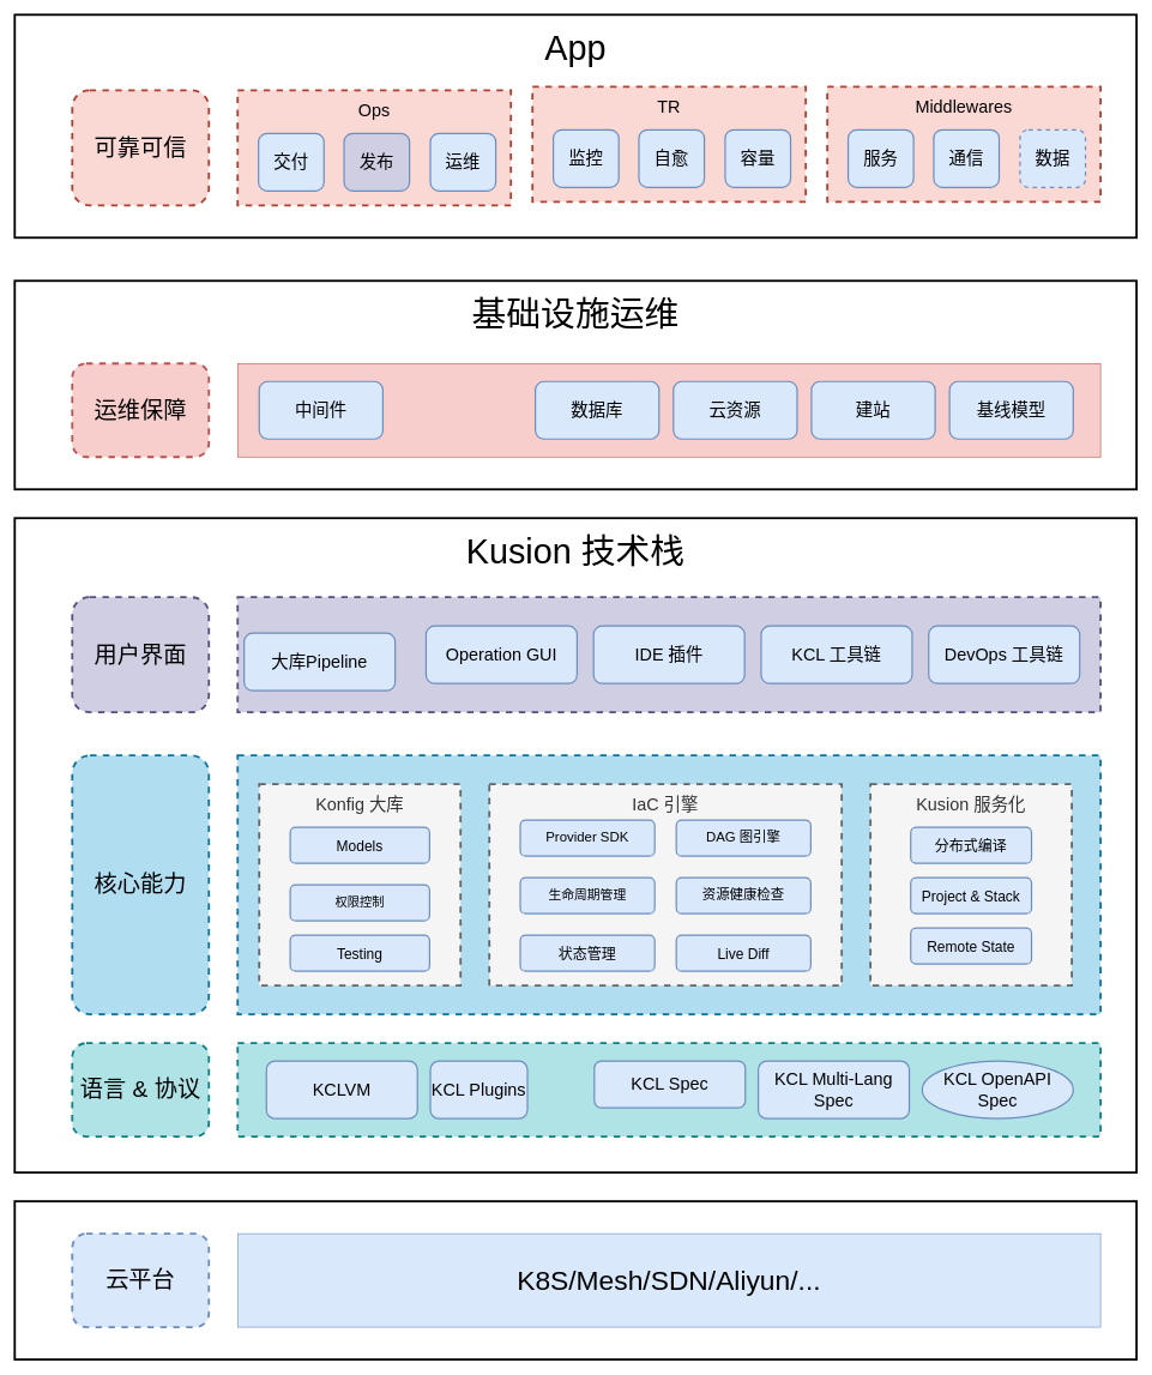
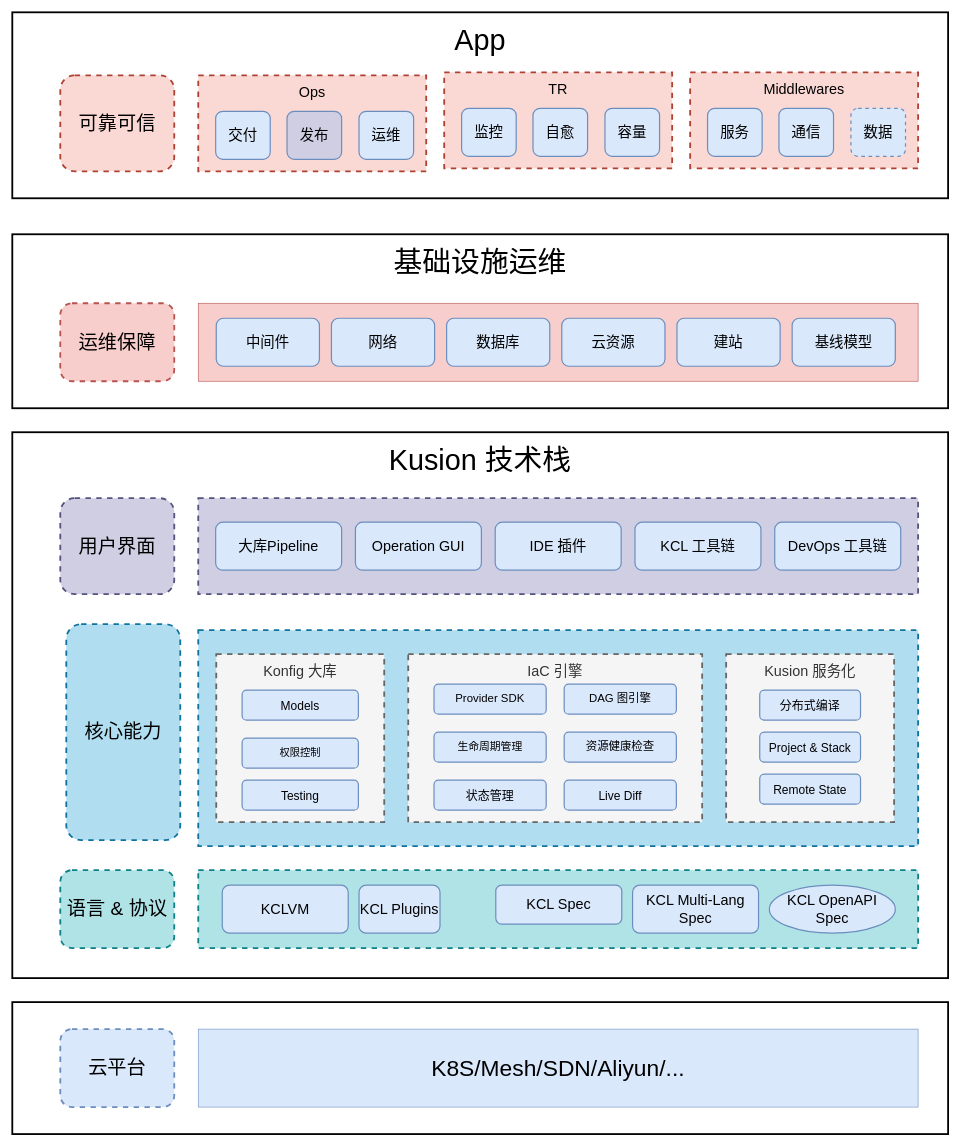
  <mxCell id="0" />
  <mxCell id="1" parent="0" />
  <mxCell id="2" value="" style="rounded=0;whiteSpace=wrap;html=1;strokeWidth=3;fillColor=none;" parent="1" vertex="1"><mxGeometry x="20" y="1670" width="1560" height="220" as="geometry" /></mxCell>
  <mxCell id="3" value="&lt;font style=&quot;font-size: 48px&quot;&gt;App&lt;/font&gt;" style="rounded=0;whiteSpace=wrap;html=1;fontSize=22;strokeWidth=3;verticalAlign=top;spacingTop=12;fillColor=none;" parent="1" vertex="1"><mxGeometry x="20" y="20" width="1560" height="310" as="geometry" /></mxCell>
  <mxCell id="4" value="&lt;font style=&quot;font-size: 48px&quot;&gt;Kusion 技术栈&lt;/font&gt;" style="rounded=0;whiteSpace=wrap;html=1;strokeWidth=3;fillColor=none;verticalAlign=top;spacingTop=12;" parent="1" vertex="1"><mxGeometry x="20" y="720" width="1560" height="910" as="geometry" /></mxCell>
  <mxCell id="5" value="" style="rounded=0;whiteSpace=wrap;html=1;dashed=1;strokeWidth=3;fillColor=#b1ddf0;verticalAlign=middle;strokeColor=#10739e;" parent="1" vertex="1"><mxGeometry x="330" y="1050" width="1200" height="360" as="geometry" /></mxCell>
  <mxCell id="6" value="" style="rounded=0;whiteSpace=wrap;html=1;dashed=1;strokeWidth=3;fillColor=#d0cee2;verticalAlign=middle;strokeColor=#56517e;" parent="1" vertex="1"><mxGeometry x="330" y="830" width="1200" height="160" as="geometry" /></mxCell>
  <mxCell id="7" value="" style="rounded=0;whiteSpace=wrap;html=1;dashed=1;strokeWidth=3;fillColor=#b0e3e6;verticalAlign=middle;strokeColor=#0e8088;" parent="1" vertex="1"><mxGeometry x="330" y="1450" width="1200" height="130" as="geometry" /></mxCell>
  <mxCell id="8" value="KCLVM" style="rounded=1;whiteSpace=wrap;html=1;strokeWidth=2;fillColor=#dae8fc;strokeColor=#6c8ebf;fontSize=24;" parent="1" vertex="1"><mxGeometry x="370" y="1475" width="210" height="80" as="geometry" /></mxCell>
  <mxCell id="9" value="KCL Plugins" style="rounded=1;whiteSpace=wrap;html=1;strokeWidth=2;fillColor=#dae8fc;strokeColor=#6c8ebf;fontSize=24;" parent="1" vertex="1"><mxGeometry x="598" y="1475" width="135" height="80" as="geometry" /></mxCell>
  <mxCell id="10" value="KCL Spec" style="rounded=1;whiteSpace=wrap;html=1;strokeWidth=2;fillColor=#dae8fc;strokeColor=#6c8ebf;fontSize=24;" parent="1" vertex="1"><mxGeometry x="826" y="1475" width="210" height="65" as="geometry" /></mxCell>
  <mxCell id="11" value="KCL Multi-Lang Spec" style="rounded=1;whiteSpace=wrap;html=1;strokeWidth=2;fillColor=#dae8fc;strokeColor=#6c8ebf;fontSize=24;" parent="1" vertex="1"><mxGeometry x="1054" y="1475" width="210" height="80" as="geometry" /></mxCell>
  <mxCell id="12" value="KCL OpenAPI Spec" style="ellipse;whiteSpace=wrap;html=1;strokeWidth=2;fillColor=#dae8fc;strokeColor=#6c8ebf;fontSize=24;" parent="1" vertex="1"><mxGeometry x="1282" y="1475" width="210" height="80" as="geometry" /></mxCell>
  <mxCell id="13" value="" style="group" parent="1" vertex="1" connectable="0"><mxGeometry x="1210" y="1090" width="280" height="280" as="geometry" /></mxCell>
  <mxCell id="14" value="&lt;font style=&quot;font-size: 24px&quot;&gt;Kusion 服务化&lt;/font&gt;" style="rounded=0;whiteSpace=wrap;html=1;strokeWidth=3;dashed=1;verticalAlign=top;spacingTop=8;fillColor=#f5f5f5;strokeColor=#666666;fontColor=#333333;" parent="13" vertex="1"><mxGeometry width="280" height="280" as="geometry" /></mxCell>
  <mxCell id="15" value="分布式编译" style="rounded=1;whiteSpace=wrap;html=1;strokeWidth=2;fillColor=#dae8fc;strokeColor=#6c8ebf;fontSize=20;" parent="13" vertex="1"><mxGeometry x="56.0" y="60" width="168.0" height="50" as="geometry" /></mxCell>
  <mxCell id="16" value="Project &amp;amp; Stack" style="rounded=1;whiteSpace=wrap;html=1;strokeWidth=2;fillColor=#dae8fc;strokeColor=#6c8ebf;fontSize=20;" parent="13" vertex="1"><mxGeometry x="56.0" y="130" width="168.0" height="50" as="geometry" /></mxCell>
  <mxCell id="17" value="Remote State" style="rounded=1;whiteSpace=wrap;html=1;strokeWidth=2;fillColor=#dae8fc;strokeColor=#6c8ebf;fontSize=20;" parent="13" vertex="1"><mxGeometry x="56.0" y="200" width="168.0" height="50" as="geometry" /></mxCell>
- <mxCell id="18" value="大库Pipeline" style="rounded=1;whiteSpace=wrap;html=1;strokeWidth=2;fillColor=#dae8fc;strokeColor=#6c8ebf;fontSize=24;" parent="1" vertex="1"><mxGeometry x="339" y="880" width="210" height="80" as="geometry" /></mxCell>
+ <mxCell id="18" value="大库Pipeline" style="rounded=1;whiteSpace=wrap;html=1;strokeWidth=2;fillColor=#dae8fc;strokeColor=#6c8ebf;fontSize=24;" parent="1" vertex="1"><mxGeometry x="359" y="870" width="210" height="80" as="geometry" /></mxCell>
  <mxCell id="19" value="Operation GUI" style="rounded=1;whiteSpace=wrap;html=1;strokeWidth=2;fillColor=#dae8fc;strokeColor=#6c8ebf;fontSize=24;" parent="1" vertex="1"><mxGeometry x="592" y="870" width="210" height="80" as="geometry" /></mxCell>
  <mxCell id="20" value="IDE 插件" style="rounded=1;whiteSpace=wrap;html=1;strokeWidth=2;fillColor=#dae8fc;strokeColor=#6c8ebf;fontSize=24;" parent="1" vertex="1"><mxGeometry x="825" y="870" width="210" height="80" as="geometry" /></mxCell>
  <mxCell id="21" value="KCL 工具链" style="rounded=1;whiteSpace=wrap;html=1;strokeWidth=2;fillColor=#dae8fc;strokeColor=#6c8ebf;fontSize=24;" parent="1" vertex="1"><mxGeometry x="1058" y="870" width="210" height="80" as="geometry" /></mxCell>
  <mxCell id="22" value="DevOps 工具链" style="rounded=1;whiteSpace=wrap;html=1;strokeWidth=2;fillColor=#dae8fc;strokeColor=#6c8ebf;fontSize=24;" parent="1" vertex="1"><mxGeometry x="1291" y="870" width="210" height="80" as="geometry" /></mxCell>
  <mxCell id="23" value="&lt;font style=&quot;font-size: 32px&quot;&gt;可靠可信&lt;/font&gt;" style="rounded=1;whiteSpace=wrap;html=1;dashed=1;strokeWidth=3;fillColor=#fad9d5;verticalAlign=middle;strokeColor=#ae4132;" parent="1" vertex="1"><mxGeometry x="100" y="125" width="190" height="160" as="geometry" /></mxCell>
  <mxCell id="24" value="&lt;font style=&quot;font-size: 32px&quot;&gt;用户界面&lt;/font&gt;" style="rounded=1;whiteSpace=wrap;html=1;dashed=1;strokeWidth=3;fillColor=#d0cee2;verticalAlign=middle;strokeColor=#56517e;" parent="1" vertex="1"><mxGeometry x="100" y="830" width="190" height="160" as="geometry" /></mxCell>
- <mxCell id="25" value="&lt;font style=&quot;font-size: 32px&quot;&gt;核心能力&lt;/font&gt;" style="rounded=1;whiteSpace=wrap;html=1;dashed=1;strokeWidth=3;fillColor=#b1ddf0;verticalAlign=middle;arcSize=13;strokeColor=#10739e;" parent="1" vertex="1"><mxGeometry x="100" y="1050" width="190" height="360" as="geometry" /></mxCell>
+ <mxCell id="25" value="&lt;font style=&quot;font-size: 32px&quot;&gt;核心能力&lt;/font&gt;" style="rounded=1;whiteSpace=wrap;html=1;dashed=1;strokeWidth=3;fillColor=#b1ddf0;verticalAlign=middle;arcSize=13;strokeColor=#10739e;" parent="1" vertex="1"><mxGeometry x="110" y="1040" width="190" height="360" as="geometry" /></mxCell>
  <mxCell id="26" value="&lt;font style=&quot;font-size: 32px&quot;&gt;语言 &amp;amp; 协议&lt;/font&gt;" style="rounded=1;whiteSpace=wrap;html=1;dashed=1;strokeWidth=3;fillColor=#b0e3e6;verticalAlign=middle;strokeColor=#0e8088;" parent="1" vertex="1"><mxGeometry x="100" y="1450" width="190" height="130" as="geometry" /></mxCell>
  <mxCell id="27" value="" style="group" parent="1" vertex="1" connectable="0"><mxGeometry x="680" y="1090" width="490.0" height="280" as="geometry" /></mxCell>
  <mxCell id="28" value="&lt;font style=&quot;font-size: 24px&quot;&gt;IaC 引擎&lt;/font&gt;" style="rounded=0;whiteSpace=wrap;html=1;strokeWidth=3;dashed=1;verticalAlign=top;spacingTop=8;fillColor=#f5f5f5;strokeColor=#666666;fontColor=#333333;" parent="27" vertex="1"><mxGeometry width="490.0" height="280" as="geometry" /></mxCell>
  <mxCell id="29" value="Provider SDK" style="rounded=1;whiteSpace=wrap;html=1;strokeWidth=2;fillColor=#dae8fc;strokeColor=#6c8ebf;fontSize=19;" parent="27" vertex="1"><mxGeometry x="43" y="50" width="187" height="50" as="geometry" /></mxCell>
  <mxCell id="30" value="生命周期管理" style="rounded=1;whiteSpace=wrap;html=1;strokeWidth=2;fillColor=#dae8fc;strokeColor=#6c8ebf;fontSize=18;" parent="27" vertex="1"><mxGeometry x="43" y="130" width="187" height="50" as="geometry" /></mxCell>
  <mxCell id="31" value="状态管理" style="rounded=1;whiteSpace=wrap;html=1;strokeWidth=2;fillColor=#dae8fc;strokeColor=#6c8ebf;fontSize=20;" parent="27" vertex="1"><mxGeometry x="43" y="210" width="187" height="50" as="geometry" /></mxCell>
  <mxCell id="32" value="DAG 图引擎" style="rounded=1;whiteSpace=wrap;html=1;strokeWidth=2;fillColor=#dae8fc;strokeColor=#6c8ebf;fontSize=19;" parent="27" vertex="1"><mxGeometry x="260" y="50" width="187" height="50" as="geometry" /></mxCell>
  <mxCell id="33" value="资源健康检查" style="rounded=1;whiteSpace=wrap;html=1;strokeWidth=2;fillColor=#dae8fc;strokeColor=#6c8ebf;fontSize=19;" parent="27" vertex="1"><mxGeometry x="260" y="130" width="187" height="50" as="geometry" /></mxCell>
  <mxCell id="34" value="Live Diff" style="rounded=1;whiteSpace=wrap;html=1;strokeWidth=2;fillColor=#dae8fc;strokeColor=#6c8ebf;fontSize=20;" parent="27" vertex="1"><mxGeometry x="260" y="210" width="187" height="50" as="geometry" /></mxCell>
  <mxCell id="35" value="" style="group" parent="1" vertex="1" connectable="0"><mxGeometry x="360" y="1090" width="280" height="280" as="geometry" /></mxCell>
  <mxCell id="36" value="&lt;font style=&quot;font-size: 24px;&quot;&gt;Konfig 大库&lt;/font&gt;" style="rounded=0;whiteSpace=wrap;html=1;strokeWidth=3;dashed=1;verticalAlign=top;spacingTop=8;fillColor=#f5f5f5;strokeColor=#666666;fontColor=#333333;fontSize=24;" parent="35" vertex="1"><mxGeometry width="280" height="280" as="geometry" /></mxCell>
  <mxCell id="37" value="Models" style="rounded=1;whiteSpace=wrap;html=1;strokeWidth=2;fillColor=#dae8fc;strokeColor=#6c8ebf;fontSize=20;" parent="35" vertex="1"><mxGeometry x="43.077" y="60" width="193.846" height="50" as="geometry" /></mxCell>
  <mxCell id="38" value="权限控制" style="rounded=1;whiteSpace=wrap;html=1;strokeWidth=2;fillColor=#dae8fc;strokeColor=#6c8ebf;fontSize=17;" parent="35" vertex="1"><mxGeometry x="43.077" y="140" width="193.846" height="50" as="geometry" /></mxCell>
  <mxCell id="39" value="Testing" style="rounded=1;whiteSpace=wrap;html=1;strokeWidth=2;fillColor=#dae8fc;strokeColor=#6c8ebf;fontSize=20;" parent="35" vertex="1"><mxGeometry x="43.077" y="210" width="193.846" height="50" as="geometry" /></mxCell>
  <mxCell id="40" value="" style="group" parent="1" vertex="1" connectable="0"><mxGeometry x="330" y="125" width="380" height="160" as="geometry" /></mxCell>
  <mxCell id="41" value="&lt;font style=&quot;font-size: 24px&quot;&gt;Ops&lt;/font&gt;" style="rounded=0;whiteSpace=wrap;html=1;dashed=1;strokeWidth=3;fillColor=#fad9d5;verticalAlign=top;strokeColor=#ae4132;spacingTop=8;" parent="40" vertex="1"><mxGeometry width="380" height="160" as="geometry" /></mxCell>
  <mxCell id="42" value="" style="group" parent="40" vertex="1" connectable="0"><mxGeometry x="29" y="60" width="330" height="80" as="geometry" /></mxCell>
  <mxCell id="43" value="交付" style="rounded=1;whiteSpace=wrap;html=1;strokeWidth=2;fillColor=#dae8fc;strokeColor=#6c8ebf;fontSize=24;" parent="42" vertex="1"><mxGeometry width="91" height="80" as="geometry" /></mxCell>
  <mxCell id="44" value="发布" style="rounded=1;whiteSpace=wrap;html=1;strokeWidth=2;fillColor=#d0cee2;strokeColor=#6c8ebf;fontSize=24;" parent="42" vertex="1"><mxGeometry x="119" width="91" height="80" as="geometry" /></mxCell>
  <mxCell id="45" value="运维" style="rounded=1;whiteSpace=wrap;html=1;strokeWidth=2;fillColor=#dae8fc;strokeColor=#6c8ebf;fontSize=24;" parent="42" vertex="1"><mxGeometry x="239" width="91" height="80" as="geometry" /></mxCell>
  <mxCell id="46" value="" style="group" parent="1" vertex="1" connectable="0"><mxGeometry x="740" y="120" width="380" height="160" as="geometry" /></mxCell>
  <mxCell id="47" value="&lt;font style=&quot;font-size: 24px&quot;&gt;TR&lt;/font&gt;" style="rounded=0;whiteSpace=wrap;html=1;dashed=1;strokeWidth=3;fillColor=#fad9d5;verticalAlign=top;strokeColor=#ae4132;spacingTop=8;" parent="46" vertex="1"><mxGeometry width="380" height="160" as="geometry" /></mxCell>
  <mxCell id="48" value="" style="group" parent="46" vertex="1" connectable="0"><mxGeometry x="29" y="60" width="330" height="80" as="geometry" /></mxCell>
  <mxCell id="49" value="监控" style="rounded=1;whiteSpace=wrap;html=1;strokeWidth=2;fillColor=#dae8fc;strokeColor=#6c8ebf;fontSize=24;" parent="48" vertex="1"><mxGeometry width="91" height="80" as="geometry" /></mxCell>
  <mxCell id="50" value="自愈" style="rounded=1;whiteSpace=wrap;html=1;strokeWidth=2;fillColor=#dae8fc;strokeColor=#6c8ebf;fontSize=24;" parent="48" vertex="1"><mxGeometry x="119" width="91" height="80" as="geometry" /></mxCell>
  <mxCell id="51" value="容量" style="rounded=1;whiteSpace=wrap;html=1;strokeWidth=2;fillColor=#dae8fc;strokeColor=#6c8ebf;fontSize=24;" parent="48" vertex="1"><mxGeometry x="239" width="91" height="80" as="geometry" /></mxCell>
  <mxCell id="52" value="" style="group" parent="1" vertex="1" connectable="0"><mxGeometry x="1150" y="120" width="380" height="160" as="geometry" /></mxCell>
  <mxCell id="53" value="&lt;span style=&quot;font-size: 24px&quot;&gt;Middlewares&lt;/span&gt;" style="rounded=0;whiteSpace=wrap;html=1;dashed=1;strokeWidth=3;fillColor=#fad9d5;verticalAlign=top;strokeColor=#ae4132;spacingTop=8;" parent="52" vertex="1"><mxGeometry width="380" height="160" as="geometry" /></mxCell>
  <mxCell id="54" value="" style="group" parent="52" vertex="1" connectable="0"><mxGeometry x="29" y="60" width="330" height="80" as="geometry" /></mxCell>
  <mxCell id="55" value="服务" style="rounded=1;whiteSpace=wrap;html=1;strokeWidth=2;fillColor=#dae8fc;strokeColor=#6c8ebf;fontSize=24;" parent="54" vertex="1"><mxGeometry width="91" height="80" as="geometry" /></mxCell>
  <mxCell id="56" value="通信" style="rounded=1;whiteSpace=wrap;html=1;strokeWidth=2;fillColor=#dae8fc;strokeColor=#6c8ebf;fontSize=24;" parent="54" vertex="1"><mxGeometry x="119" width="91" height="80" as="geometry" /></mxCell>
  <mxCell id="57" value="数据" style="rounded=1;whiteSpace=wrap;html=1;strokeWidth=2;fillColor=#dae8fc;strokeColor=#6c8ebf;fontSize=24;dashed=1;" parent="54" vertex="1"><mxGeometry x="239" width="91" height="80" as="geometry" /></mxCell>
  <mxCell id="58" value="&lt;font style=&quot;font-size: 38px&quot;&gt;K8S/Mesh/SDN/Aliyun/...&lt;/font&gt;" style="rounded=0;whiteSpace=wrap;html=1;fillColor=#dae8fc;strokeColor=#6c8ebf;" parent="1" vertex="1"><mxGeometry x="330" y="1715" width="1200" height="130" as="geometry" /></mxCell>
  <mxCell id="59" value="&lt;span style=&quot;font-size: 32px&quot;&gt;云平台&lt;/span&gt;" style="rounded=1;whiteSpace=wrap;html=1;dashed=1;strokeWidth=3;fillColor=#dae8fc;verticalAlign=middle;strokeColor=#6c8ebf;" parent="1" vertex="1"><mxGeometry x="100" y="1715" width="190" height="130" as="geometry" /></mxCell>
  <mxCell id="60" value="&lt;font style=&quot;font-size: 48px&quot;&gt;基础设施运维&lt;/font&gt;" style="rounded=0;whiteSpace=wrap;html=1;strokeWidth=3;fillColor=none;verticalAlign=top;spacingTop=12;" vertex="1" parent="1"><mxGeometry x="20" y="390" width="1560" height="290" as="geometry" /></mxCell>
  <mxCell id="61" value="" style="rounded=0;whiteSpace=wrap;html=1;fillColor=#f8cecc;strokeColor=#b85450;" vertex="1" parent="1"><mxGeometry x="330" y="505" width="1200" height="130" as="geometry" /></mxCell>
  <mxCell id="62" value="&lt;span style=&quot;font-size: 32px&quot;&gt;运维保障&lt;/span&gt;" style="rounded=1;whiteSpace=wrap;html=1;dashed=1;strokeWidth=3;fillColor=#f8cecc;verticalAlign=middle;strokeColor=#b85450;" vertex="1" parent="1"><mxGeometry x="100" y="505" width="190" height="130" as="geometry" /></mxCell>
  <mxCell id="63" value="中间件" style="rounded=1;whiteSpace=wrap;html=1;strokeWidth=2;fillColor=#dae8fc;strokeColor=#6c8ebf;fontSize=24;" vertex="1" parent="1"><mxGeometry x="360" y="530" width="172" height="80" as="geometry" /></mxCell>
+ <mxCell id="64" value="网络" style="rounded=1;whiteSpace=wrap;html=1;strokeWidth=2;fillColor=#dae8fc;strokeColor=#6c8ebf;fontSize=24;" vertex="1" parent="1"><mxGeometry x="552" y="530" width="172" height="80" as="geometry" /></mxCell>
  <mxCell id="65" value="数据库" style="rounded=1;whiteSpace=wrap;html=1;strokeWidth=2;fillColor=#dae8fc;strokeColor=#6c8ebf;fontSize=24;" vertex="1" parent="1"><mxGeometry x="744" y="530" width="172" height="80" as="geometry" /></mxCell>
  <mxCell id="66" value="云资源" style="rounded=1;whiteSpace=wrap;html=1;strokeWidth=2;fillColor=#dae8fc;strokeColor=#6c8ebf;fontSize=24;" vertex="1" parent="1"><mxGeometry x="936" y="530" width="172" height="80" as="geometry" /></mxCell>
  <mxCell id="67" value="建站" style="rounded=1;whiteSpace=wrap;html=1;strokeWidth=2;fillColor=#dae8fc;strokeColor=#6c8ebf;fontSize=24;" vertex="1" parent="1"><mxGeometry x="1128" y="530" width="172" height="80" as="geometry" /></mxCell>
  <mxCell id="68" value="基线模型" style="rounded=1;whiteSpace=wrap;html=1;strokeWidth=2;fillColor=#dae8fc;strokeColor=#6c8ebf;fontSize=24;" vertex="1" parent="1"><mxGeometry x="1320" y="530" width="172" height="80" as="geometry" /></mxCell>
